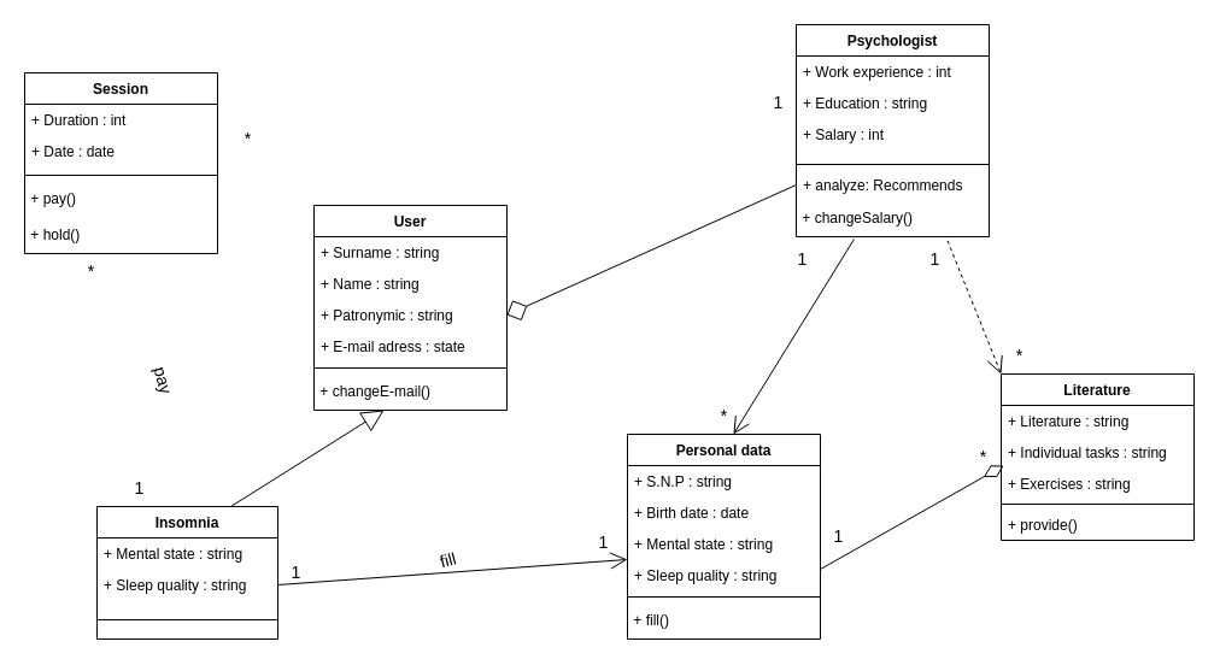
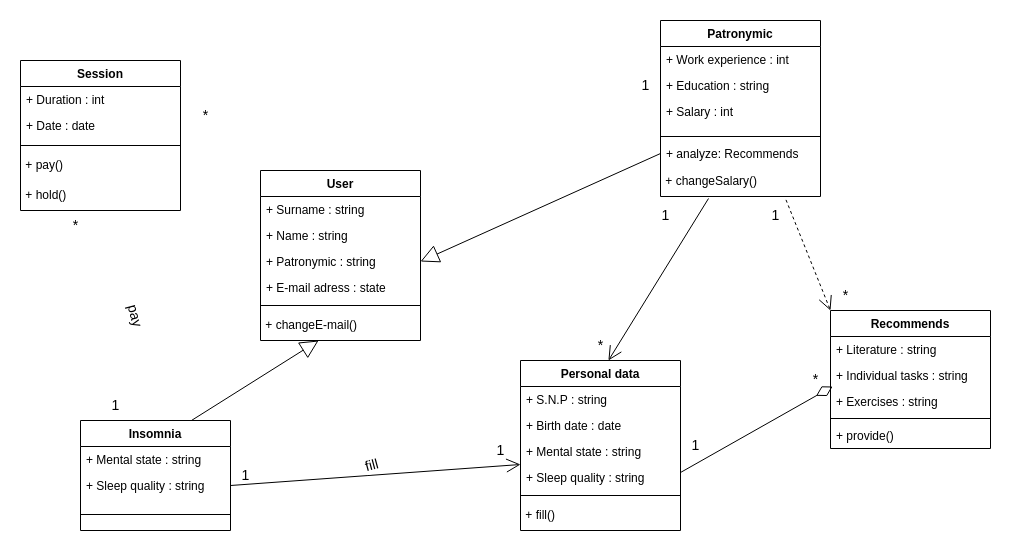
  <mxCell id="0" />
  <mxCell id="1" parent="0" />
  <mxCell id="2" value="User" style="swimlane;fontStyle=1;align=center;verticalAlign=top;childLayout=stackLayout;horizontal=1;startSize=26;horizontalStack=0;resizeParent=1;resizeParentMax=0;resizeLast=0;collapsible=1;marginBottom=0;" vertex="1" parent="1"><mxGeometry x="260" y="170" width="160" height="170" as="geometry" /></mxCell>
  <mxCell id="3" value="+ Surname : string" style="text;strokeColor=none;fillColor=none;align=left;verticalAlign=top;spacingLeft=4;spacingRight=4;overflow=hidden;rotatable=0;points=[[0,0.5],[1,0.5]];portConstraint=eastwest;" vertex="1" parent="2"><mxGeometry y="26" width="160" height="26" as="geometry" /></mxCell>
  <mxCell id="4" value="+ Name : string&#10;" style="text;strokeColor=none;fillColor=none;align=left;verticalAlign=top;spacingLeft=4;spacingRight=4;overflow=hidden;rotatable=0;points=[[0,0.5],[1,0.5]];portConstraint=eastwest;" vertex="1" parent="2"><mxGeometry y="52" width="160" height="26" as="geometry" /></mxCell>
  <mxCell id="5" value="+ Patronymic : string" style="text;strokeColor=none;fillColor=none;align=left;verticalAlign=top;spacingLeft=4;spacingRight=4;overflow=hidden;rotatable=0;points=[[0,0.5],[1,0.5]];portConstraint=eastwest;" vertex="1" parent="2"><mxGeometry y="78" width="160" height="26" as="geometry" /></mxCell>
  <mxCell id="6" value="+ E-mail adress : state" style="text;strokeColor=none;fillColor=none;align=left;verticalAlign=top;spacingLeft=4;spacingRight=4;overflow=hidden;rotatable=0;points=[[0,0.5],[1,0.5]];portConstraint=eastwest;" vertex="1" parent="2"><mxGeometry y="104" width="160" height="26" as="geometry" /></mxCell>
  <mxCell id="7" value="" style="line;strokeWidth=1;fillColor=none;align=left;verticalAlign=middle;spacingTop=-1;spacingLeft=3;spacingRight=3;rotatable=0;labelPosition=right;points=[];portConstraint=eastwest;strokeColor=inherit;" vertex="1" parent="2"><mxGeometry y="130" width="160" height="10" as="geometry" /></mxCell>
  <mxCell id="8" value="&lt;div style=&quot;text-align: justify;&quot;&gt;&lt;span style=&quot;background-color: initial;&quot;&gt;&amp;nbsp;+ changeE-mail()&lt;/span&gt;&lt;/div&gt;" style="text;html=1;align=left;verticalAlign=middle;resizable=0;points=[];autosize=1;strokeColor=none;fillColor=none;" vertex="1" parent="2"><mxGeometry y="140" width="160" height="30" as="geometry" /></mxCell>
  <mxCell id="9" value="Session" style="swimlane;fontStyle=1;align=center;verticalAlign=top;childLayout=stackLayout;horizontal=1;startSize=26;horizontalStack=0;resizeParent=1;resizeParentMax=0;resizeLast=0;collapsible=1;marginBottom=0;" vertex="1" parent="1"><mxGeometry x="20" y="60" width="160" height="150" as="geometry" /></mxCell>
  <mxCell id="10" value="+ Duration : int" style="text;strokeColor=none;fillColor=none;align=left;verticalAlign=top;spacingLeft=4;spacingRight=4;overflow=hidden;rotatable=0;points=[[0,0.5],[1,0.5]];portConstraint=eastwest;" vertex="1" parent="9"><mxGeometry y="26" width="160" height="26" as="geometry" /></mxCell>
  <mxCell id="11" value="+ Date : date" style="text;strokeColor=none;fillColor=none;align=left;verticalAlign=top;spacingLeft=4;spacingRight=4;overflow=hidden;rotatable=0;points=[[0,0.5],[1,0.5]];portConstraint=eastwest;" parent="9" vertex="1"><mxGeometry y="52" width="160" height="28" as="geometry" /></mxCell>
  <mxCell id="12" value="" style="line;strokeWidth=1;fillColor=none;align=left;verticalAlign=middle;spacingTop=-1;spacingLeft=3;spacingRight=3;rotatable=0;labelPosition=right;points=[];portConstraint=eastwest;strokeColor=inherit;" vertex="1" parent="9"><mxGeometry y="80" width="160" height="10" as="geometry" /></mxCell>
  <mxCell id="13" value="&lt;div style=&quot;text-align: justify;&quot;&gt;&lt;span style=&quot;background-color: initial;&quot;&gt;&amp;nbsp;+ pay()&lt;/span&gt;&lt;/div&gt;" style="text;html=1;align=left;verticalAlign=middle;resizable=0;points=[];autosize=1;strokeColor=none;fillColor=none;" vertex="1" parent="9"><mxGeometry y="90" width="160" height="30" as="geometry" /></mxCell>
  <mxCell id="14" value="&lt;div style=&quot;text-align: justify;&quot;&gt;&lt;span style=&quot;background-color: initial;&quot;&gt;&amp;nbsp;+ hold()&lt;/span&gt;&lt;/div&gt;" style="text;html=1;align=left;verticalAlign=middle;resizable=0;points=[];autosize=1;strokeColor=none;fillColor=none;" vertex="1" parent="9"><mxGeometry y="120" width="160" height="30" as="geometry" /></mxCell>
  <mxCell id="15" value="Insomnia" style="swimlane;fontStyle=1;align=center;verticalAlign=top;childLayout=stackLayout;horizontal=1;startSize=26;horizontalStack=0;resizeParent=1;resizeParentMax=0;resizeLast=0;collapsible=1;marginBottom=0;" vertex="1" parent="1"><mxGeometry x="80" y="420" width="150" height="110" as="geometry" /></mxCell>
  <mxCell id="16" value="+ Mental state : string&#10;&#10;&#10;" style="text;strokeColor=none;fillColor=none;align=left;verticalAlign=top;spacingLeft=4;spacingRight=4;overflow=hidden;rotatable=0;points=[[0,0.5],[1,0.5]];portConstraint=eastwest;" vertex="1" parent="15"><mxGeometry y="26" width="150" height="26" as="geometry" /></mxCell>
  <mxCell id="17" value="+ Sleep quality : string&#10;" style="text;strokeColor=none;fillColor=none;align=left;verticalAlign=top;spacingLeft=4;spacingRight=4;overflow=hidden;rotatable=0;points=[[0,0.5],[1,0.5]];portConstraint=eastwest;" parent="15" vertex="1"><mxGeometry y="52" width="150" height="26" as="geometry" /></mxCell>
  <mxCell id="18" value="" style="line;strokeWidth=1;fillColor=none;align=left;verticalAlign=middle;spacingTop=-1;spacingLeft=3;spacingRight=3;rotatable=0;labelPosition=right;points=[];portConstraint=eastwest;strokeColor=inherit;" vertex="1" parent="15"><mxGeometry y="78" width="150" height="32" as="geometry" /></mxCell>
  <mxCell id="19" value="Personal data" style="swimlane;fontStyle=1;align=center;verticalAlign=top;childLayout=stackLayout;horizontal=1;startSize=26;horizontalStack=0;resizeParent=1;resizeParentMax=0;resizeLast=0;collapsible=1;marginBottom=0;" vertex="1" parent="1"><mxGeometry x="520" y="360" width="160" height="170" as="geometry" /></mxCell>
  <mxCell id="20" value="+ S.N.P : string" style="text;strokeColor=none;fillColor=none;align=left;verticalAlign=top;spacingLeft=4;spacingRight=4;overflow=hidden;rotatable=0;points=[[0,0.5],[1,0.5]];portConstraint=eastwest;" parent="19" vertex="1"><mxGeometry y="26" width="160" height="26" as="geometry" /></mxCell>
  <mxCell id="21" value="" style="endArrow=none;html=1;startSize=12;startArrow=open;startFill=0;entryX=1;entryY=0.5;entryDx=0;entryDy=0;exitX=0;exitY=0;exitDx=0;exitDy=0;" edge="1" parent="19" target="17"><mxGeometry relative="1" as="geometry"><mxPoint x="5.684e-14" y="104" as="sourcePoint" /><mxPoint x="77.04" y="-47.01" as="targetPoint" /></mxGeometry></mxCell>
  <mxCell id="22" value="fill" style="edgeLabel;html=1;align=center;verticalAlign=middle;resizable=0;points=[];fontSize=14;rotation=-15;" vertex="1" connectable="0" parent="21"><mxGeometry x="0.288" y="-4" relative="1" as="geometry"><mxPoint x="37" y="-9" as="offset" /></mxGeometry></mxCell>
  <mxCell id="23" value="+ Birth date : date" style="text;strokeColor=none;fillColor=none;align=left;verticalAlign=top;spacingLeft=4;spacingRight=4;overflow=hidden;rotatable=0;points=[[0,0.5],[1,0.5]];portConstraint=eastwest;" parent="19" vertex="1"><mxGeometry y="52" width="160" height="26" as="geometry" /></mxCell>
  <mxCell id="24" value="+ Mental state : string" style="text;strokeColor=none;fillColor=none;align=left;verticalAlign=top;spacingLeft=4;spacingRight=4;overflow=hidden;rotatable=0;points=[[0,0.5],[1,0.5]];portConstraint=eastwest;" parent="19" vertex="1"><mxGeometry y="78" width="160" height="26" as="geometry" /></mxCell>
  <mxCell id="25" value="+ Sleep quality : string" style="text;strokeColor=none;fillColor=none;align=left;verticalAlign=top;spacingLeft=4;spacingRight=4;overflow=hidden;rotatable=0;points=[[0,0.5],[1,0.5]];portConstraint=eastwest;" parent="19" vertex="1"><mxGeometry y="104" width="160" height="26" as="geometry" /></mxCell>
  <mxCell id="26" value="" style="line;strokeWidth=1;fillColor=none;align=left;verticalAlign=middle;spacingTop=-1;spacingLeft=3;spacingRight=3;rotatable=0;labelPosition=right;points=[];portConstraint=eastwest;strokeColor=inherit;" vertex="1" parent="19"><mxGeometry y="130" width="160" height="10" as="geometry" /></mxCell>
  <mxCell id="27" value="&lt;div style=&quot;text-align: justify;&quot;&gt;&lt;span style=&quot;background-color: initial;&quot;&gt;&amp;nbsp;+ fill()&lt;/span&gt;&lt;/div&gt;" style="text;html=1;align=left;verticalAlign=middle;resizable=0;points=[];autosize=1;strokeColor=none;fillColor=none;" vertex="1" parent="19"><mxGeometry y="140" width="160" height="30" as="geometry" /></mxCell>
- <mxCell id="28" value="Literature" style="swimlane;fontStyle=1;align=center;verticalAlign=top;childLayout=stackLayout;horizontal=1;startSize=26;horizontalStack=0;resizeParent=1;resizeParentMax=0;resizeLast=0;collapsible=1;marginBottom=0;" vertex="1" parent="1"><mxGeometry x="830" y="310" width="160" height="138" as="geometry" /></mxCell>
+ <mxCell id="28" value="Recommends" style="swimlane;fontStyle=1;align=center;verticalAlign=top;childLayout=stackLayout;horizontal=1;startSize=26;horizontalStack=0;resizeParent=1;resizeParentMax=0;resizeLast=0;collapsible=1;marginBottom=0;" vertex="1" parent="1"><mxGeometry x="830" y="310" width="160" height="138" as="geometry" /></mxCell>
  <mxCell id="29" value="+ Literature : string" style="text;strokeColor=none;fillColor=none;align=left;verticalAlign=top;spacingLeft=4;spacingRight=4;overflow=hidden;rotatable=0;points=[[0,0.5],[1,0.5]];portConstraint=eastwest;" vertex="1" parent="28"><mxGeometry y="26" width="160" height="26" as="geometry" /></mxCell>
  <mxCell id="30" value="+ Individual tasks : string" style="text;strokeColor=none;fillColor=none;align=left;verticalAlign=top;spacingLeft=4;spacingRight=4;overflow=hidden;rotatable=0;points=[[0,0.5],[1,0.5]];portConstraint=eastwest;" parent="28" vertex="1"><mxGeometry y="52" width="160" height="26" as="geometry" /></mxCell>
  <mxCell id="31" value="+ Exercises : string" style="text;strokeColor=none;fillColor=none;align=left;verticalAlign=top;spacingLeft=4;spacingRight=4;overflow=hidden;rotatable=0;points=[[0,0.5],[1,0.5]];portConstraint=eastwest;" parent="28" vertex="1"><mxGeometry y="78" width="160" height="26" as="geometry" /></mxCell>
  <mxCell id="32" value="" style="line;strokeWidth=1;fillColor=none;align=left;verticalAlign=middle;spacingTop=-1;spacingLeft=3;spacingRight=3;rotatable=0;labelPosition=right;points=[];portConstraint=eastwest;strokeColor=inherit;" vertex="1" parent="28"><mxGeometry y="104" width="160" height="8" as="geometry" /></mxCell>
  <mxCell id="33" value="+ provide()" style="text;strokeColor=none;fillColor=none;align=left;verticalAlign=top;spacingLeft=4;spacingRight=4;overflow=hidden;rotatable=0;points=[[0,0.5],[1,0.5]];portConstraint=eastwest;" vertex="1" parent="28"><mxGeometry y="112" width="160" height="26" as="geometry" /></mxCell>
- <mxCell id="34" value="Psychologist" style="swimlane;fontStyle=1;align=center;verticalAlign=top;childLayout=stackLayout;horizontal=1;startSize=26;horizontalStack=0;resizeParent=1;resizeParentMax=0;resizeLast=0;collapsible=1;marginBottom=0;" vertex="1" parent="1"><mxGeometry x="660" y="20" width="160" height="176" as="geometry" /></mxCell>
+ <mxCell id="34" value="Patronymic" style="swimlane;fontStyle=1;align=center;verticalAlign=top;childLayout=stackLayout;horizontal=1;startSize=26;horizontalStack=0;resizeParent=1;resizeParentMax=0;resizeLast=0;collapsible=1;marginBottom=0;" vertex="1" parent="1"><mxGeometry x="660" y="20" width="160" height="176" as="geometry" /></mxCell>
  <mxCell id="35" value="+ Work experience : int" style="text;strokeColor=none;fillColor=none;align=left;verticalAlign=top;spacingLeft=4;spacingRight=4;overflow=hidden;rotatable=0;points=[[0,0.5],[1,0.5]];portConstraint=eastwest;" vertex="1" parent="34"><mxGeometry y="26" width="160" height="26" as="geometry" /></mxCell>
  <mxCell id="36" value="+ Education : string" style="text;strokeColor=none;fillColor=none;align=left;verticalAlign=top;spacingLeft=4;spacingRight=4;overflow=hidden;rotatable=0;points=[[0,0.5],[1,0.5]];portConstraint=eastwest;" parent="34" vertex="1"><mxGeometry y="52" width="160" height="26" as="geometry" /></mxCell>
  <mxCell id="37" value="+ Salary : int" style="text;strokeColor=none;fillColor=none;align=left;verticalAlign=top;spacingLeft=4;spacingRight=4;overflow=hidden;rotatable=0;points=[[0,0.5],[1,0.5]];portConstraint=eastwest;" parent="34" vertex="1"><mxGeometry y="78" width="160" height="34" as="geometry" /></mxCell>
  <mxCell id="38" value="" style="line;strokeWidth=1;fillColor=none;align=left;verticalAlign=middle;spacingTop=-1;spacingLeft=3;spacingRight=3;rotatable=0;labelPosition=right;points=[];portConstraint=eastwest;strokeColor=inherit;" vertex="1" parent="34"><mxGeometry y="112" width="160" height="8" as="geometry" /></mxCell>
  <mxCell id="39" value="+ analyze: Recommends&#10;" style="text;strokeColor=none;fillColor=none;align=left;verticalAlign=top;spacingLeft=4;spacingRight=4;overflow=hidden;rotatable=0;points=[[0,0.5],[1,0.5]];portConstraint=eastwest;" vertex="1" parent="34"><mxGeometry y="120" width="160" height="26" as="geometry" /></mxCell>
  <mxCell id="40" value="&lt;div style=&quot;text-align: justify;&quot;&gt;&lt;span style=&quot;background-color: initial;&quot;&gt;&amp;nbsp;+ changeSalary()&lt;/span&gt;&lt;/div&gt;" style="text;html=1;align=left;verticalAlign=middle;resizable=0;points=[];autosize=1;strokeColor=none;fillColor=none;" vertex="1" parent="34"><mxGeometry y="146" width="160" height="30" as="geometry" /></mxCell>
  <mxCell id="41" value="" style="endArrow=block;endSize=16;endFill=0;html=1;exitX=0.5;exitY=0;exitDx=0;exitDy=0;entryX=0.363;entryY=1;entryDx=0;entryDy=0;entryPerimeter=0;" edge="1" parent="1" target="8"><mxGeometry x="0.007" y="-8" width="160" relative="1" as="geometry"><mxPoint x="190.95" y="420" as="sourcePoint" /><mxPoint x="260.003" y="338" as="targetPoint" /><mxPoint as="offset" /><Array as="points" /></mxGeometry></mxCell>
  <mxCell id="42" value="" style="endArrow=none;html=1;startSize=12;startArrow=open;startFill=0;entryX=0.781;entryY=1.067;entryDx=0;entryDy=0;entryPerimeter=0;exitX=0;exitY=0;exitDx=0;exitDy=0;dashed=1;" edge="1" parent="1" source="28" target="40"><mxGeometry relative="1" as="geometry"><mxPoint x="940.08" y="388" as="sourcePoint" /><mxPoint x="780" y="248.002" as="targetPoint" /></mxGeometry></mxCell>
  <mxCell id="43" value="" style="endArrow=none;html=1;startSize=12;startArrow=open;startFill=0;exitX=0;exitY=0;exitDx=0;exitDy=0;entryX=0.3;entryY=1.067;entryDx=0;entryDy=0;entryPerimeter=0;" edge="1" parent="1" target="40"><mxGeometry relative="1" as="geometry"><mxPoint x="607.92" y="360" as="sourcePoint" /><mxPoint x="690" y="200" as="targetPoint" /></mxGeometry></mxCell>
  <mxCell id="44" value="" style="endArrow=diamondThin;endSize=16;endFill=0;html=1;exitX=0.5;exitY=0;exitDx=0;exitDy=0;entryX=0.013;entryY=-0.077;entryDx=0;entryDy=0;entryPerimeter=0;" edge="1" parent="1" target="31"><mxGeometry x="0.007" y="-8" width="160" relative="1" as="geometry"><mxPoint x="680" y="472" as="sourcePoint" /><mxPoint x="749.053" y="390" as="targetPoint" /><mxPoint as="offset" /><Array as="points" /></mxGeometry></mxCell>
- <mxCell id="45" value="" style="endArrow=diamond;endSize=16;endFill=0;html=1;exitX=0;exitY=0.5;exitDx=0;exitDy=0;entryX=1;entryY=0.5;entryDx=0;entryDy=0;" edge="1" parent="1" source="39" target="5"><mxGeometry x="0.007" y="-8" width="160" relative="1" as="geometry"><mxPoint x="520" y="286" as="sourcePoint" /><mxPoint x="647.13" y="206" as="targetPoint" /><mxPoint as="offset" /><Array as="points" /></mxGeometry></mxCell>
+ <mxCell id="45" value="" style="endArrow=block;endSize=16;endFill=0;html=1;exitX=0;exitY=0.5;exitDx=0;exitDy=0;entryX=1;entryY=0.5;entryDx=0;entryDy=0;" edge="1" parent="1" source="39" target="5"><mxGeometry x="0.007" y="-8" width="160" relative="1" as="geometry"><mxPoint x="520" y="286" as="sourcePoint" /><mxPoint x="647.13" y="206" as="targetPoint" /><mxPoint as="offset" /><Array as="points" /></mxGeometry></mxCell>
  <mxCell id="46" value="pay" style="text;html=1;align=center;verticalAlign=middle;resizable=0;points=[];autosize=1;strokeColor=none;fillColor=none;fontSize=14;rotation=75;" vertex="1" parent="1"><mxGeometry x="110" y="300" width="50" height="30" as="geometry" /></mxCell>
  <mxCell id="47" value="1" style="text;html=1;align=center;verticalAlign=middle;resizable=0;points=[];autosize=1;strokeColor=none;fillColor=none;fontSize=14;" vertex="1" parent="1"><mxGeometry x="485" y="435" width="30" height="30" as="geometry" /></mxCell>
  <mxCell id="48" value="1" style="text;html=1;align=center;verticalAlign=middle;resizable=0;points=[];autosize=1;strokeColor=none;fillColor=none;fontSize=14;" vertex="1" parent="1"><mxGeometry x="230" y="460" width="30" height="30" as="geometry" /></mxCell>
  <mxCell id="49" value="1" style="text;html=1;align=center;verticalAlign=middle;resizable=0;points=[];autosize=1;strokeColor=none;fillColor=none;fontSize=14;" vertex="1" parent="1"><mxGeometry x="680" y="430" width="30" height="30" as="geometry" /></mxCell>
  <mxCell id="50" value="1" style="text;html=1;align=center;verticalAlign=middle;resizable=0;points=[];autosize=1;strokeColor=none;fillColor=none;fontSize=14;" vertex="1" parent="1"><mxGeometry x="650" y="200" width="30" height="30" as="geometry" /></mxCell>
  <mxCell id="51" value="1" style="text;html=1;align=center;verticalAlign=middle;resizable=0;points=[];autosize=1;strokeColor=none;fillColor=none;fontSize=14;" vertex="1" parent="1"><mxGeometry x="760" y="200" width="30" height="30" as="geometry" /></mxCell>
  <mxCell id="52" value="1" style="text;html=1;align=center;verticalAlign=middle;resizable=0;points=[];autosize=1;strokeColor=none;fillColor=none;fontSize=14;" vertex="1" parent="1"><mxGeometry x="630" y="70" width="30" height="30" as="geometry" /></mxCell>
  <mxCell id="53" value="*" style="text;html=1;align=center;verticalAlign=middle;resizable=0;points=[];autosize=1;strokeColor=none;fillColor=none;fontSize=14;" vertex="1" parent="1"><mxGeometry x="585" y="330" width="30" height="30" as="geometry" /></mxCell>
  <mxCell id="54" value="*" style="text;html=1;align=center;verticalAlign=middle;resizable=0;points=[];autosize=1;strokeColor=none;fillColor=none;fontSize=14;" vertex="1" parent="1"><mxGeometry x="800" y="364" width="30" height="30" as="geometry" /></mxCell>
  <mxCell id="55" value="*" style="text;html=1;align=center;verticalAlign=middle;resizable=0;points=[];autosize=1;strokeColor=none;fillColor=none;fontSize=14;" vertex="1" parent="1"><mxGeometry x="830" y="280" width="30" height="30" as="geometry" /></mxCell>
  <mxCell id="56" value="*" style="text;html=1;align=center;verticalAlign=middle;resizable=0;points=[];autosize=1;strokeColor=none;fillColor=none;fontSize=14;" vertex="1" parent="1"><mxGeometry x="60" y="210" width="30" height="30" as="geometry" /></mxCell>
  <mxCell id="57" value="*" style="text;html=1;align=center;verticalAlign=middle;resizable=0;points=[];autosize=1;strokeColor=none;fillColor=none;fontSize=14;" vertex="1" parent="1"><mxGeometry x="190" y="100" width="30" height="30" as="geometry" /></mxCell>
  <mxCell id="58" value="1" style="text;html=1;align=center;verticalAlign=middle;resizable=0;points=[];autosize=1;strokeColor=none;fillColor=none;fontSize=14;" vertex="1" parent="1"><mxGeometry x="100" y="390" width="30" height="30" as="geometry" /></mxCell>
